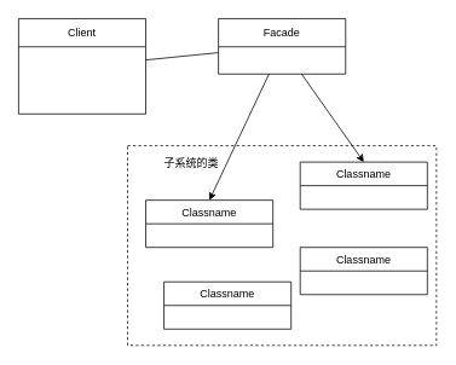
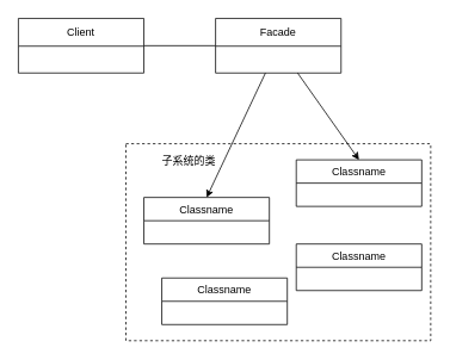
  <mxCell id="0" />
  <mxCell id="1" parent="0" />
  <mxCell id="2" value="" style="rounded=0;whiteSpace=wrap;html=1;dashed=1;" vertex="1" parent="1"><mxGeometry x="140" y="160" width="340" height="220" as="geometry" /></mxCell>
  <mxCell id="3" style="edgeStyle=none;rounded=0;orthogonalLoop=1;jettySize=auto;html=1;endArrow=none;" edge="1" parent="1" source="4" target="6"><mxGeometry relative="1" as="geometry" /></mxCell>
- <mxCell id="4" value="Client" style="swimlane;fontStyle=0;childLayout=stackLayout;horizontal=1;startSize=31;fillColor=none;horizontalStack=0;resizeParent=1;resizeParentMax=0;resizeLast=0;collapsible=1;marginBottom=0;" vertex="1" parent="1"><mxGeometry x="20" y="20" width="140" height="105" as="geometry" /></mxCell>
+ <mxCell id="4" value="Client" style="swimlane;fontStyle=0;childLayout=stackLayout;horizontal=1;startSize=31;fillColor=none;horizontalStack=0;resizeParent=1;resizeParentMax=0;resizeLast=0;collapsible=1;marginBottom=0;" vertex="1" parent="1"><mxGeometry x="20" y="20" width="140" height="61" as="geometry" /></mxCell>
  <mxCell id="5" style="edgeStyle=none;rounded=0;orthogonalLoop=1;jettySize=auto;html=1;entryX=0.5;entryY=0;entryDx=0;entryDy=0;" edge="1" parent="1" source="6" target="8"><mxGeometry relative="1" as="geometry" /></mxCell>
  <mxCell id="6" value="Facade" style="swimlane;fontStyle=0;childLayout=stackLayout;horizontal=1;startSize=31;fillColor=none;horizontalStack=0;resizeParent=1;resizeParentMax=0;resizeLast=0;collapsible=1;marginBottom=0;" vertex="1" parent="1"><mxGeometry x="240" y="20" width="140" height="61" as="geometry" /></mxCell>
  <mxCell id="7" value="子系统的类" style="text;html=1;align=center;verticalAlign=middle;resizable=0;points=[];autosize=1;" vertex="1" parent="1"><mxGeometry x="170" y="170" width="80" height="20" as="geometry" /></mxCell>
  <mxCell id="8" value="Classname" style="swimlane;fontStyle=0;childLayout=stackLayout;horizontal=1;startSize=26;fillColor=none;horizontalStack=0;resizeParent=1;resizeParentMax=0;resizeLast=0;collapsible=1;marginBottom=0;" vertex="1" parent="1"><mxGeometry x="330" y="178" width="140" height="52" as="geometry" /></mxCell>
  <mxCell id="9" value="Classname" style="swimlane;fontStyle=0;childLayout=stackLayout;horizontal=1;startSize=26;fillColor=none;horizontalStack=0;resizeParent=1;resizeParentMax=0;resizeLast=0;collapsible=1;marginBottom=0;" vertex="1" parent="1"><mxGeometry x="160" y="220" width="140" height="52" as="geometry" /></mxCell>
  <mxCell id="10" value="Classname" style="swimlane;fontStyle=0;childLayout=stackLayout;horizontal=1;startSize=26;fillColor=none;horizontalStack=0;resizeParent=1;resizeParentMax=0;resizeLast=0;collapsible=1;marginBottom=0;" vertex="1" parent="1"><mxGeometry x="330" y="272" width="140" height="52" as="geometry" /></mxCell>
  <mxCell id="11" value="Classname" style="swimlane;fontStyle=0;childLayout=stackLayout;horizontal=1;startSize=26;fillColor=none;horizontalStack=0;resizeParent=1;resizeParentMax=0;resizeLast=0;collapsible=1;marginBottom=0;" vertex="1" parent="1"><mxGeometry x="180" y="310" width="140" height="52" as="geometry" /></mxCell>
  <mxCell id="12" style="rounded=0;orthogonalLoop=1;jettySize=auto;html=1;entryX=0.5;entryY=0;entryDx=0;entryDy=0;" edge="1" parent="1" source="6" target="9"><mxGeometry relative="1" as="geometry" /></mxCell>
